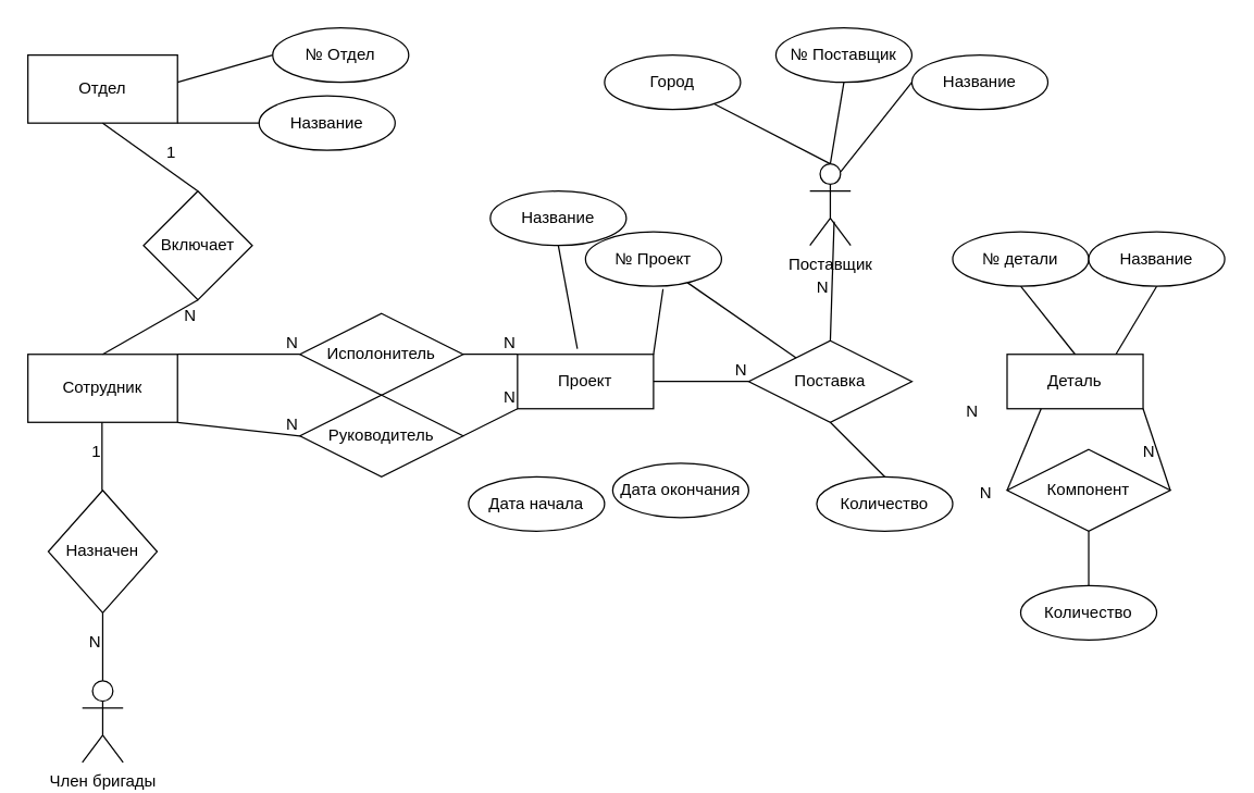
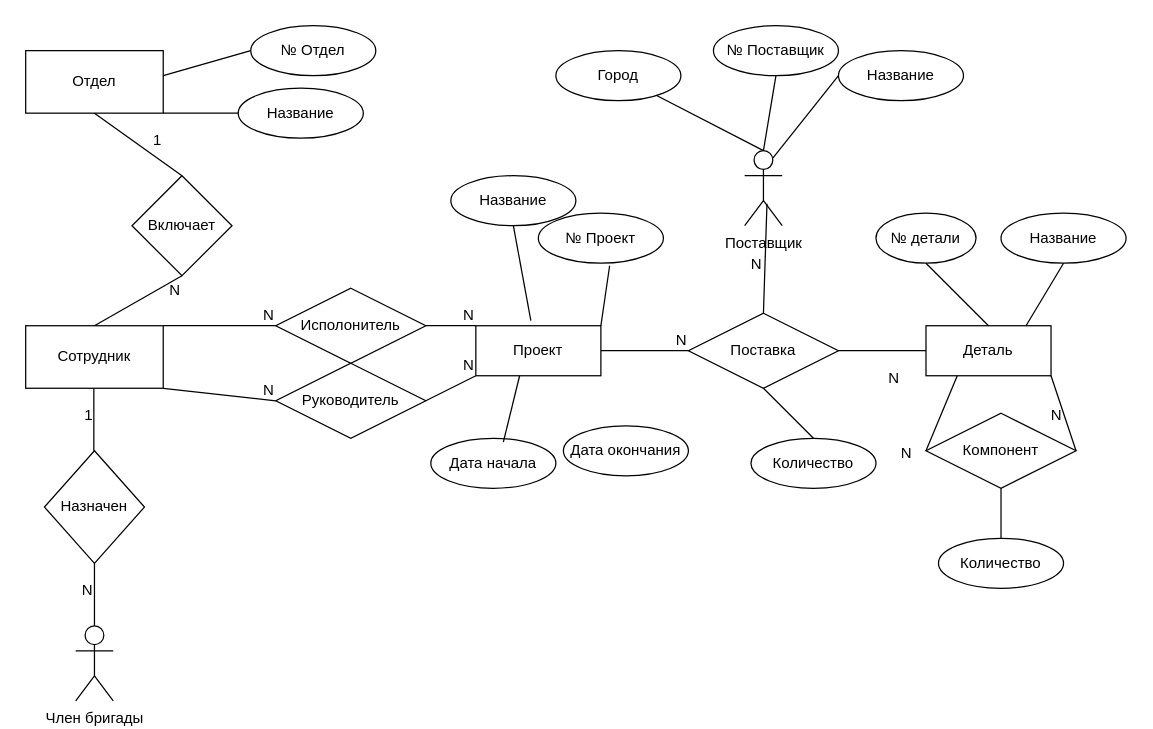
  <mxCell id="0" />
  <mxCell id="1" parent="0" />
  <mxCell id="2" value="Член бригады" style="shape=umlActor;verticalLabelPosition=bottom;verticalAlign=top;html=1;outlineConnect=0;" vertex="1" parent="1"><mxGeometry x="60" y="500" width="30" height="60" as="geometry" /></mxCell>
  <mxCell id="3" value="Назначен" style="rhombus;whiteSpace=wrap;html=1;" vertex="1" parent="1"><mxGeometry x="35" y="360" width="80" height="90" as="geometry" /></mxCell>
  <mxCell id="4" value="Сотрудник" style="html=1;whiteSpace=wrap;" vertex="1" parent="1"><mxGeometry x="20" y="260" width="110" height="50" as="geometry" /></mxCell>
  <mxCell id="5" value="Включает" style="rhombus;whiteSpace=wrap;html=1;" vertex="1" parent="1"><mxGeometry x="105" y="140" width="80" height="80" as="geometry" /></mxCell>
  <mxCell id="6" value="Отдел" style="html=1;whiteSpace=wrap;" vertex="1" parent="1"><mxGeometry x="20" width="110" height="50" as="geometry" y="40" /></mxCell>
  <mxCell id="7" value="№ Отдел" style="ellipse;whiteSpace=wrap;html=1;align=center;" vertex="1" parent="1"><mxGeometry x="200" y="20" width="100" height="40" as="geometry" /></mxCell>
  <mxCell id="8" value="Название" style="ellipse;whiteSpace=wrap;html=1;align=center;" vertex="1" parent="1"><mxGeometry x="190" y="70" width="100" height="40" as="geometry" /></mxCell>
  <mxCell id="9" value="Исполонитель" style="shape=rhombus;perimeter=rhombusPerimeter;whiteSpace=wrap;html=1;align=center;" vertex="1" parent="1"><mxGeometry x="220" y="230" width="120" height="60" as="geometry" /></mxCell>
  <mxCell id="10" value="Руководитель" style="shape=rhombus;perimeter=rhombusPerimeter;whiteSpace=wrap;html=1;align=center;" vertex="1" parent="1"><mxGeometry x="220" y="290" width="120" height="60" as="geometry" /></mxCell>
  <mxCell id="11" value="Проект" style="whiteSpace=wrap;html=1;align=center;" vertex="1" parent="1"><mxGeometry x="380" y="260" width="100" height="40" as="geometry" /></mxCell>
  <mxCell id="12" value="Название" style="ellipse;whiteSpace=wrap;html=1;align=center;" vertex="1" parent="1"><mxGeometry x="360" y="140" width="100" height="40" as="geometry" /></mxCell>
  <mxCell id="13" value="№ Проект" style="ellipse;whiteSpace=wrap;html=1;align=center;" vertex="1" parent="1"><mxGeometry x="430" y="170" width="100" height="40" as="geometry" /></mxCell>
  <mxCell id="14" value="" style="endArrow=none;html=1;rounded=0;entryX=0.5;entryY=1;entryDx=0;entryDy=0;exitX=0.5;exitY=0;exitDx=0;exitDy=0;exitPerimeter=0;" edge="1" parent="1" source="2" target="3"><mxGeometry relative="1" as="geometry"><mxPoint x="130" y="490" as="sourcePoint" /><mxPoint x="290" y="490" as="targetPoint" /></mxGeometry></mxCell>
  <mxCell id="15" value="N" style="resizable=0;html=1;whiteSpace=wrap;align=right;verticalAlign=bottom;" connectable="0" vertex="1" parent="14"><mxGeometry x="1" relative="1" as="geometry"><mxPoint y="30" as="offset" /></mxGeometry></mxCell>
  <mxCell id="16" value="" style="endArrow=none;html=1;rounded=0;exitX=0.5;exitY=0;exitDx=0;exitDy=0;" edge="1" parent="1"><mxGeometry relative="1" as="geometry"><mxPoint x="74.5" y="360" as="sourcePoint" /><mxPoint x="74.5" y="310" as="targetPoint" /><Array as="points"><mxPoint x="74.5" y="310" /></Array></mxGeometry></mxCell>
  <mxCell id="17" value="1" style="resizable=0;html=1;whiteSpace=wrap;align=right;verticalAlign=bottom;" connectable="0" vertex="1" parent="16"><mxGeometry x="1" relative="1" as="geometry"><mxPoint y="30" as="offset" /></mxGeometry></mxCell>
  <mxCell id="18" value="" style="endArrow=none;html=1;rounded=0;entryX=0.5;entryY=1;entryDx=0;entryDy=0;exitX=0.5;exitY=0;exitDx=0;exitDy=0;" edge="1" parent="1" source="4" target="5"><mxGeometry relative="1" as="geometry"><mxPoint x="-20" y="330" as="sourcePoint" /><mxPoint x="140" y="330" as="targetPoint" /></mxGeometry></mxCell>
  <mxCell id="19" value="N" style="resizable=0;html=1;whiteSpace=wrap;align=right;verticalAlign=bottom;" connectable="0" vertex="1" parent="18"><mxGeometry x="1" relative="1" as="geometry"><mxPoint y="20" as="offset" /></mxGeometry></mxCell>
  <mxCell id="20" value="" style="endArrow=none;html=1;rounded=0;exitX=0.5;exitY=1;exitDx=0;exitDy=0;entryX=0.5;entryY=0;entryDx=0;entryDy=0;" edge="1" parent="1" source="6" target="5"><mxGeometry relative="1" as="geometry"><mxPoint x="120" y="150" as="sourcePoint" /><mxPoint x="280" y="150" as="targetPoint" /></mxGeometry></mxCell>
  <mxCell id="21" value="1" style="resizable=0;html=1;whiteSpace=wrap;align=right;verticalAlign=bottom;" connectable="0" vertex="1" parent="20"><mxGeometry x="1" relative="1" as="geometry"><mxPoint x="-15" y="-20" as="offset" /></mxGeometry></mxCell>
  <mxCell id="22" value="" style="endArrow=none;html=1;rounded=0;entryX=0;entryY=0.5;entryDx=0;entryDy=0;" edge="1" parent="1" target="7"><mxGeometry relative="1" as="geometry"><mxPoint x="130" y="60" as="sourcePoint" /><mxPoint x="280" y="60" as="targetPoint" /></mxGeometry></mxCell>
  <mxCell id="23" value="" style="endArrow=none;html=1;rounded=0;entryX=0;entryY=0.5;entryDx=0;entryDy=0;exitX=1;exitY=1;exitDx=0;exitDy=0;" edge="1" parent="1" source="6" target="8"><mxGeometry relative="1" as="geometry"><mxPoint x="-20" y="330" as="sourcePoint" /><mxPoint x="140" y="330" as="targetPoint" /></mxGeometry></mxCell>
  <mxCell id="24" value="" style="endArrow=none;html=1;rounded=0;" edge="1" parent="1"><mxGeometry relative="1" as="geometry"><mxPoint x="130" y="260" as="sourcePoint" /><mxPoint x="220" y="260" as="targetPoint" /></mxGeometry></mxCell>
  <mxCell id="25" value="N" style="resizable=0;html=1;whiteSpace=wrap;align=right;verticalAlign=bottom;" connectable="0" vertex="1" parent="24"><mxGeometry x="1" relative="1" as="geometry" /></mxCell>
  <mxCell id="26" value="" style="endArrow=none;html=1;rounded=0;entryX=0;entryY=0.5;entryDx=0;entryDy=0;" edge="1" parent="1" target="10"><mxGeometry relative="1" as="geometry"><mxPoint x="130" y="310" as="sourcePoint" /><mxPoint x="290" y="310" as="targetPoint" /></mxGeometry></mxCell>
  <mxCell id="27" value="N" style="resizable=0;html=1;whiteSpace=wrap;align=right;verticalAlign=bottom;" connectable="0" vertex="1" parent="26"><mxGeometry x="1" relative="1" as="geometry" /></mxCell>
  <mxCell id="28" value="" style="endArrow=none;html=1;rounded=0;" edge="1" parent="1"><mxGeometry relative="1" as="geometry"><mxPoint x="340" y="260" as="sourcePoint" /><mxPoint x="380" y="260" as="targetPoint" /></mxGeometry></mxCell>
  <mxCell id="29" value="N" style="resizable=0;html=1;whiteSpace=wrap;align=right;verticalAlign=bottom;" connectable="0" vertex="1" parent="28"><mxGeometry x="1" relative="1" as="geometry" /></mxCell>
  <mxCell id="30" value="" style="endArrow=none;html=1;rounded=0;entryX=0;entryY=1;entryDx=0;entryDy=0;" edge="1" parent="1" target="11"><mxGeometry relative="1" as="geometry"><mxPoint x="340" y="320" as="sourcePoint" /><mxPoint x="490" y="320" as="targetPoint" /></mxGeometry></mxCell>
  <mxCell id="31" value="N" style="resizable=0;html=1;whiteSpace=wrap;align=right;verticalAlign=bottom;" connectable="0" vertex="1" parent="30"><mxGeometry x="1" relative="1" as="geometry" /></mxCell>
  <mxCell id="32" value="" style="endArrow=none;html=1;rounded=0;entryX=0.57;entryY=1.05;entryDx=0;entryDy=0;entryPerimeter=0;exitX=1;exitY=0;exitDx=0;exitDy=0;" edge="1" parent="1" source="11" target="13"><mxGeometry relative="1" as="geometry"><mxPoint x="470" y="230" as="sourcePoint" /><mxPoint x="630" y="230" as="targetPoint" /></mxGeometry></mxCell>
  <mxCell id="33" value="" style="endArrow=none;html=1;rounded=0;entryX=0.5;entryY=1;entryDx=0;entryDy=0;exitX=0.44;exitY=-0.1;exitDx=0;exitDy=0;exitPerimeter=0;" edge="1" parent="1" source="11" target="12"><mxGeometry relative="1" as="geometry"><mxPoint x="200" y="200" as="sourcePoint" /><mxPoint x="360" y="200" as="targetPoint" /></mxGeometry></mxCell>
  <mxCell id="34" value="Дата начала" style="ellipse;whiteSpace=wrap;html=1;align=center;" vertex="1" parent="1"><mxGeometry x="344" y="350" width="100" height="40" as="geometry" /></mxCell>
  <mxCell id="35" value="Дата окончания" style="ellipse;whiteSpace=wrap;html=1;align=center;" vertex="1" parent="1"><mxGeometry x="450" y="340" width="100" height="40" as="geometry" /></mxCell>
+ <mxCell id="36" value="" style="endArrow=none;html=1;rounded=0;exitX=0.35;exitY=1;exitDx=0;exitDy=0;exitPerimeter=0;entryX=0.58;entryY=0.075;entryDx=0;entryDy=0;entryPerimeter=0;" edge="1" parent="1" source="11" target="34"><mxGeometry relative="1" as="geometry"><mxPoint x="310" y="430" as="sourcePoint" /><mxPoint x="470" y="430" as="targetPoint" /></mxGeometry></mxCell>
  <mxCell id="37" value="" style="endArrow=none;html=1;rounded=0;" edge="1" parent="1"><mxGeometry relative="1" as="geometry"><mxPoint x="480" y="280" as="sourcePoint" /><mxPoint x="550" y="280" as="targetPoint" /></mxGeometry></mxCell>
  <mxCell id="38" value="N" style="resizable=0;html=1;whiteSpace=wrap;align=right;verticalAlign=bottom;" connectable="0" vertex="1" parent="37"><mxGeometry x="1" relative="1" as="geometry" /></mxCell>
  <mxCell id="39" value="Поставка" style="shape=rhombus;perimeter=rhombusPerimeter;whiteSpace=wrap;html=1;align=center;" vertex="1" parent="1"><mxGeometry x="550" y="250" width="120" height="60" as="geometry" /></mxCell>
  <mxCell id="40" value="Поставщик" style="shape=umlActor;verticalLabelPosition=bottom;verticalAlign=top;html=1;" vertex="1" parent="1"><mxGeometry x="595" y="120" width="30" height="60" as="geometry" /></mxCell>
  <mxCell id="41" value="" style="endArrow=none;html=1;rounded=0;entryX=0.594;entryY=0.708;entryDx=0;entryDy=0;entryPerimeter=0;" edge="1" parent="1" target="40"><mxGeometry relative="1" as="geometry"><mxPoint x="610" y="250" as="sourcePoint" /><mxPoint x="770" y="250" as="targetPoint" /></mxGeometry></mxCell>
  <mxCell id="42" value="N" style="resizable=0;html=1;whiteSpace=wrap;align=right;verticalAlign=bottom;" connectable="0" vertex="1" parent="41"><mxGeometry x="1" relative="1" as="geometry"><mxPoint x="-3" y="57" as="offset" /></mxGeometry></mxCell>
  <mxCell id="43" value="Город" style="ellipse;whiteSpace=wrap;html=1;align=center;" vertex="1" parent="1"><mxGeometry x="444" width="100" height="40" as="geometry" y="40" /></mxCell>
  <mxCell id="44" value="№ Поставщик" style="ellipse;whiteSpace=wrap;html=1;align=center;" vertex="1" parent="1"><mxGeometry x="570" y="20" width="100" height="40" as="geometry" /></mxCell>
  <mxCell id="45" value="Название" style="ellipse;whiteSpace=wrap;html=1;align=center;" vertex="1" parent="1"><mxGeometry x="670" width="100" height="40" as="geometry" y="40" /></mxCell>
  <mxCell id="46" value="" style="endArrow=none;html=1;rounded=0;" edge="1" parent="1" target="43"><mxGeometry relative="1" as="geometry"><mxPoint x="610" y="120" as="sourcePoint" /><mxPoint x="770" y="120" as="targetPoint" /></mxGeometry></mxCell>
  <mxCell id="47" value="" style="endArrow=none;html=1;rounded=0;entryX=0.5;entryY=1;entryDx=0;entryDy=0;" edge="1" parent="1" target="44"><mxGeometry relative="1" as="geometry"><mxPoint x="610" y="120" as="sourcePoint" /><mxPoint x="770" y="120" as="targetPoint" /></mxGeometry></mxCell>
  <mxCell id="48" value="" style="endArrow=none;html=1;rounded=0;exitX=0.75;exitY=0.1;exitDx=0;exitDy=0;exitPerimeter=0;entryX=0;entryY=0.5;entryDx=0;entryDy=0;" edge="1" parent="1" source="40" target="45"><mxGeometry relative="1" as="geometry"><mxPoint x="620" y="130" as="sourcePoint" /><mxPoint x="780" y="130" as="targetPoint" /></mxGeometry></mxCell>
  <mxCell id="49" value="Количество" style="ellipse;whiteSpace=wrap;html=1;align=center;" vertex="1" parent="1"><mxGeometry x="600" y="350" width="100" height="40" as="geometry" /></mxCell>
  <mxCell id="50" value="" style="endArrow=none;html=1;rounded=0;exitX=0.5;exitY=1;exitDx=0;exitDy=0;entryX=0.5;entryY=0;entryDx=0;entryDy=0;" edge="1" parent="1" source="39" target="49"><mxGeometry relative="1" as="geometry"><mxPoint x="570" y="319.58" as="sourcePoint" /><mxPoint x="730" y="319.58" as="targetPoint" /></mxGeometry></mxCell>
  <mxCell id="51" value="" style="endArrow=none;html=1;rounded=0;" edge="1" parent="1" source="54"><mxGeometry relative="1" as="geometry"><mxPoint x="670" y="280" as="sourcePoint" /><mxPoint x="830" y="280" as="targetPoint" /></mxGeometry></mxCell>
  <mxCell id="52" value="N" style="resizable=0;html=1;whiteSpace=wrap;align=right;verticalAlign=bottom;" connectable="0" vertex="1" parent="51"><mxGeometry x="1" relative="1" as="geometry"><mxPoint x="-110" y="30" as="offset" /></mxGeometry></mxCell>
- <mxCell id="53" value="" style="endArrow=none;html=1;rounded=0;" edge="1" parent="1" source="39" target="13"><mxGeometry relative="1" as="geometry"><mxPoint x="670" y="280" as="sourcePoint" /><mxPoint x="830" y="280" as="targetPoint" /></mxGeometry></mxCell>
+ <mxCell id="53" value="" style="endArrow=none;html=1;rounded=0;" edge="1" parent="1" source="39" target="54"><mxGeometry relative="1" as="geometry"><mxPoint x="670" y="280" as="sourcePoint" /><mxPoint x="830" y="280" as="targetPoint" /></mxGeometry></mxCell>
  <mxCell id="54" value="Деталь" style="whiteSpace=wrap;html=1;align=center;" vertex="1" parent="1"><mxGeometry x="740" y="260" width="100" height="40" as="geometry" /></mxCell>
- <mxCell id="55" value="№ детали" style="ellipse;whiteSpace=wrap;html=1;align=center;" vertex="1" parent="1"><mxGeometry x="700" y="170" width="100" height="40" as="geometry" /></mxCell>
+ <mxCell id="55" value="№ детали" style="ellipse;whiteSpace=wrap;html=1;align=center;" vertex="1" parent="1"><mxGeometry x="700" y="170" width="80" height="40" as="geometry" /></mxCell>
  <mxCell id="56" value="Название" style="ellipse;whiteSpace=wrap;html=1;align=center;" vertex="1" parent="1"><mxGeometry x="800" y="170" width="100" height="40" as="geometry" /></mxCell>
  <mxCell id="57" value="" style="endArrow=none;html=1;rounded=0;entryX=0.5;entryY=1;entryDx=0;entryDy=0;" edge="1" parent="1" target="55"><mxGeometry relative="1" as="geometry"><mxPoint x="790" y="260" as="sourcePoint" /><mxPoint x="950" y="260" as="targetPoint" /></mxGeometry></mxCell>
  <mxCell id="58" value="" style="endArrow=none;html=1;rounded=0;entryX=0.5;entryY=1;entryDx=0;entryDy=0;" edge="1" parent="1" target="56"><mxGeometry relative="1" as="geometry"><mxPoint x="820" y="260" as="sourcePoint" /><mxPoint x="980" y="260" as="targetPoint" /></mxGeometry></mxCell>
  <mxCell id="59" value="" style="endArrow=none;html=1;rounded=0;exitX=0.25;exitY=1;exitDx=0;exitDy=0;entryX=0;entryY=0.5;entryDx=0;entryDy=0;" edge="1" parent="1" source="54" target="61"><mxGeometry relative="1" as="geometry"><mxPoint x="750" y="310" as="sourcePoint" /><mxPoint x="760" y="320" as="targetPoint" /></mxGeometry></mxCell>
  <mxCell id="60" value="N" style="resizable=0;html=1;whiteSpace=wrap;align=right;verticalAlign=bottom;" connectable="0" vertex="1" parent="59"><mxGeometry x="1" relative="1" as="geometry"><mxPoint x="-10" y="10" as="offset" /></mxGeometry></mxCell>
  <mxCell id="61" value="Компонент" style="shape=rhombus;perimeter=rhombusPerimeter;whiteSpace=wrap;html=1;align=center;" vertex="1" parent="1"><mxGeometry x="740" y="330" width="120" height="60" as="geometry" /></mxCell>
  <mxCell id="62" value="" style="endArrow=none;html=1;rounded=0;exitX=1;exitY=1;exitDx=0;exitDy=0;entryX=1;entryY=0.5;entryDx=0;entryDy=0;" edge="1" parent="1" source="54" target="61"><mxGeometry relative="1" as="geometry"><mxPoint x="880" y="300" as="sourcePoint" /><mxPoint x="1040" y="300" as="targetPoint" /></mxGeometry></mxCell>
  <mxCell id="63" value="N" style="resizable=0;html=1;whiteSpace=wrap;align=right;verticalAlign=bottom;" connectable="0" vertex="1" parent="62"><mxGeometry x="1" relative="1" as="geometry"><mxPoint x="-10" y="-20" as="offset" /></mxGeometry></mxCell>
  <mxCell id="64" value="Количество" style="ellipse;whiteSpace=wrap;html=1;align=center;" vertex="1" parent="1"><mxGeometry x="750" y="430" width="100" height="40" as="geometry" /></mxCell>
  <mxCell id="65" value="" style="endArrow=none;html=1;rounded=0;entryX=0.5;entryY=0;entryDx=0;entryDy=0;" edge="1" parent="1" target="64"><mxGeometry relative="1" as="geometry"><mxPoint x="800" y="390" as="sourcePoint" /><mxPoint x="960" y="390" as="targetPoint" /></mxGeometry></mxCell>
